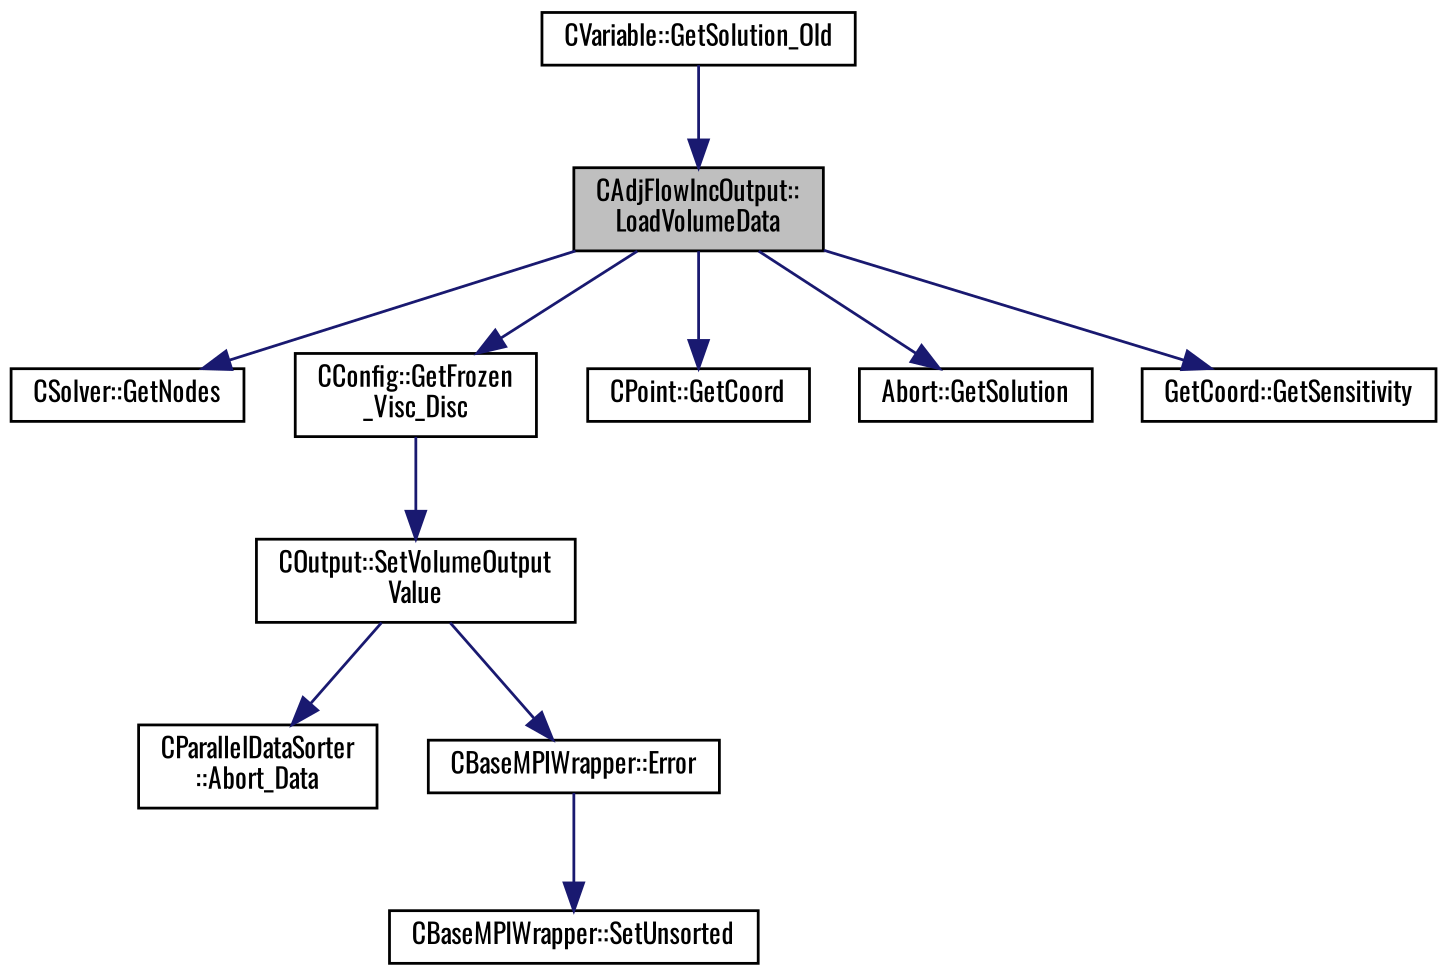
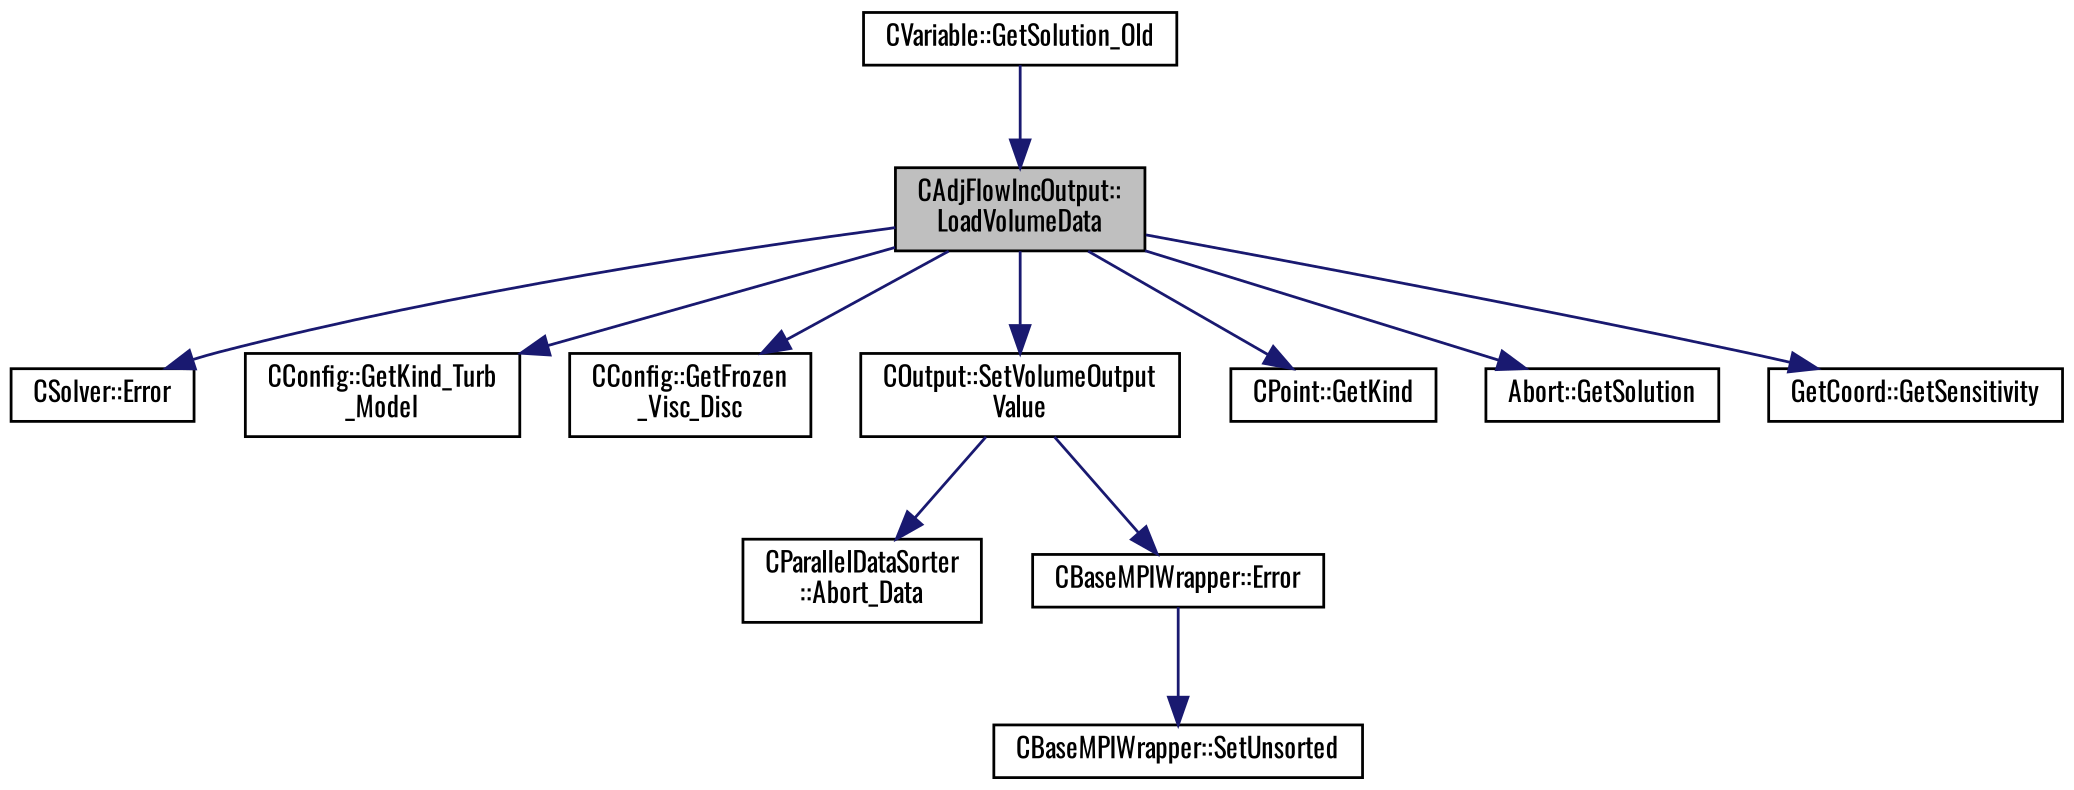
  digraph {
    fontname=Oswald
    rankdir=TB
    node [color=black fillcolor=white fontname=Oswald fontsize=10 shape=record style=filled]
    edge [color=midnightblue fontname=Oswald fontsize=10 labelfontname=Helvetica labelfontsize=10 style=solid]
    n1 [fillcolor=grey75 fontcolor=black height=0.2 label="CAdjFlowIncOutput::\lLoadVolumeData" width=0.4]
-   n2 [height=0.2 label="CSolver::GetNodes" width=0.4]
+   n2 [height=0.2 label="CSolver::Error" width=0.4]
+   n3 [height=0.2 label="CConfig::GetKind_Turb\l_Model" width=0.4]
    n4 [height=0.2 label="CConfig::GetFrozen\l_Visc_Disc" width=0.4]
    n5 [height=0.2 label="COutput::SetVolumeOutput\lValue" width=0.4]
-   n6 [height=0.2 label="CPoint::GetCoord" width=0.4]
+   n6 [height=0.2 label="CPoint::GetKind" width=0.4]
    n7 [height=0.2 label="Abort::GetSolution" width=0.4]
    n8 [height=0.2 label="GetCoord::GetSensitivity" width=0.4]
    n9 [height=0.2 label="CParallelDataSorter\l::Abort_Data" width=0.4]
    n10 [height=0.2 label="CBaseMPIWrapper::Error" width=0.4]
    n11 [height=0.2 label="CVariable::GetSolution_Old" width=0.4]
    n12 [height=0.2 label="CBaseMPIWrapper::SetUnsorted" width=0.4]
    n1 -> n2
+   n1 -> n3
    n1 -> n4
-   n4 -> n5
+   n1 -> n5
    n1 -> n6
    n1 -> n7
    n1 -> n8
    n5 -> n9
    n5 -> n10
    n10 -> n12
    n11 -> n1
  }
